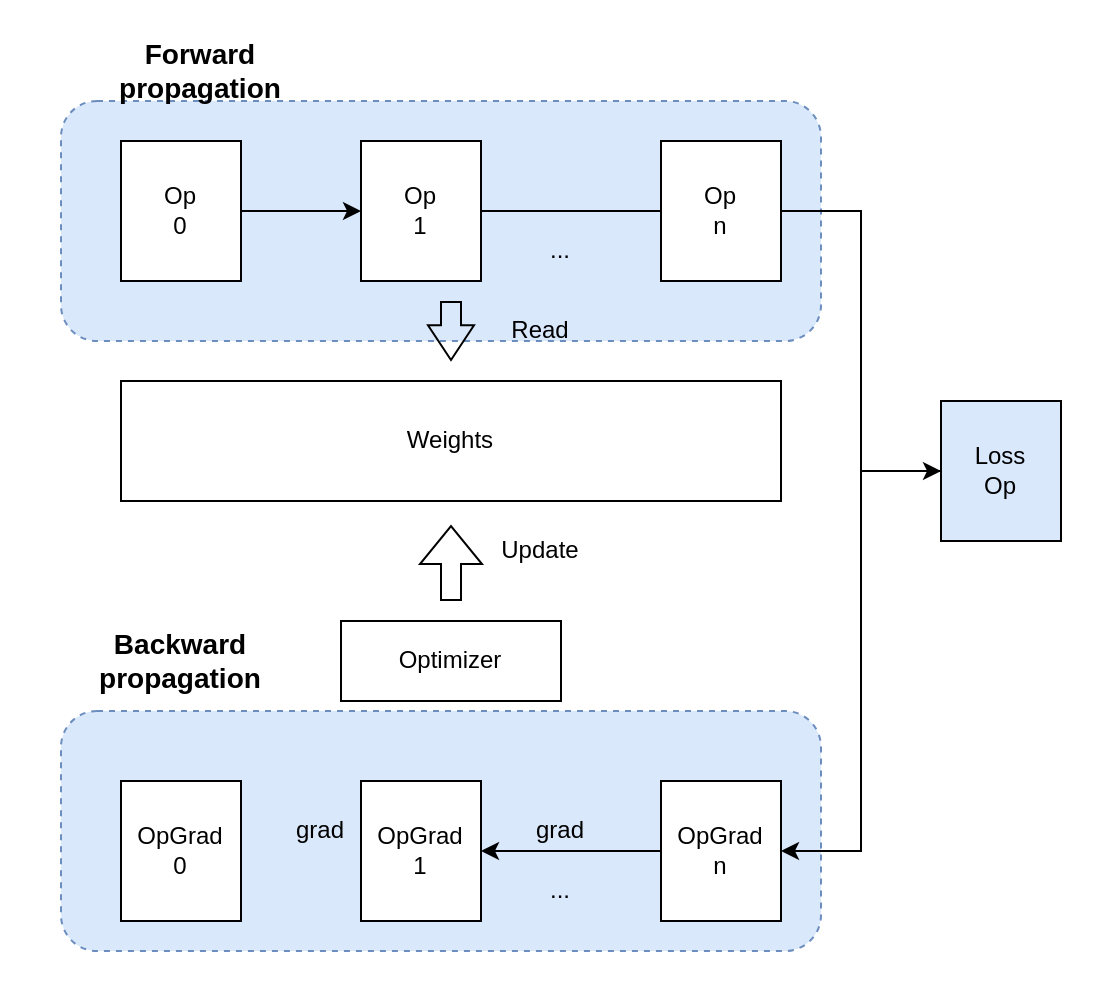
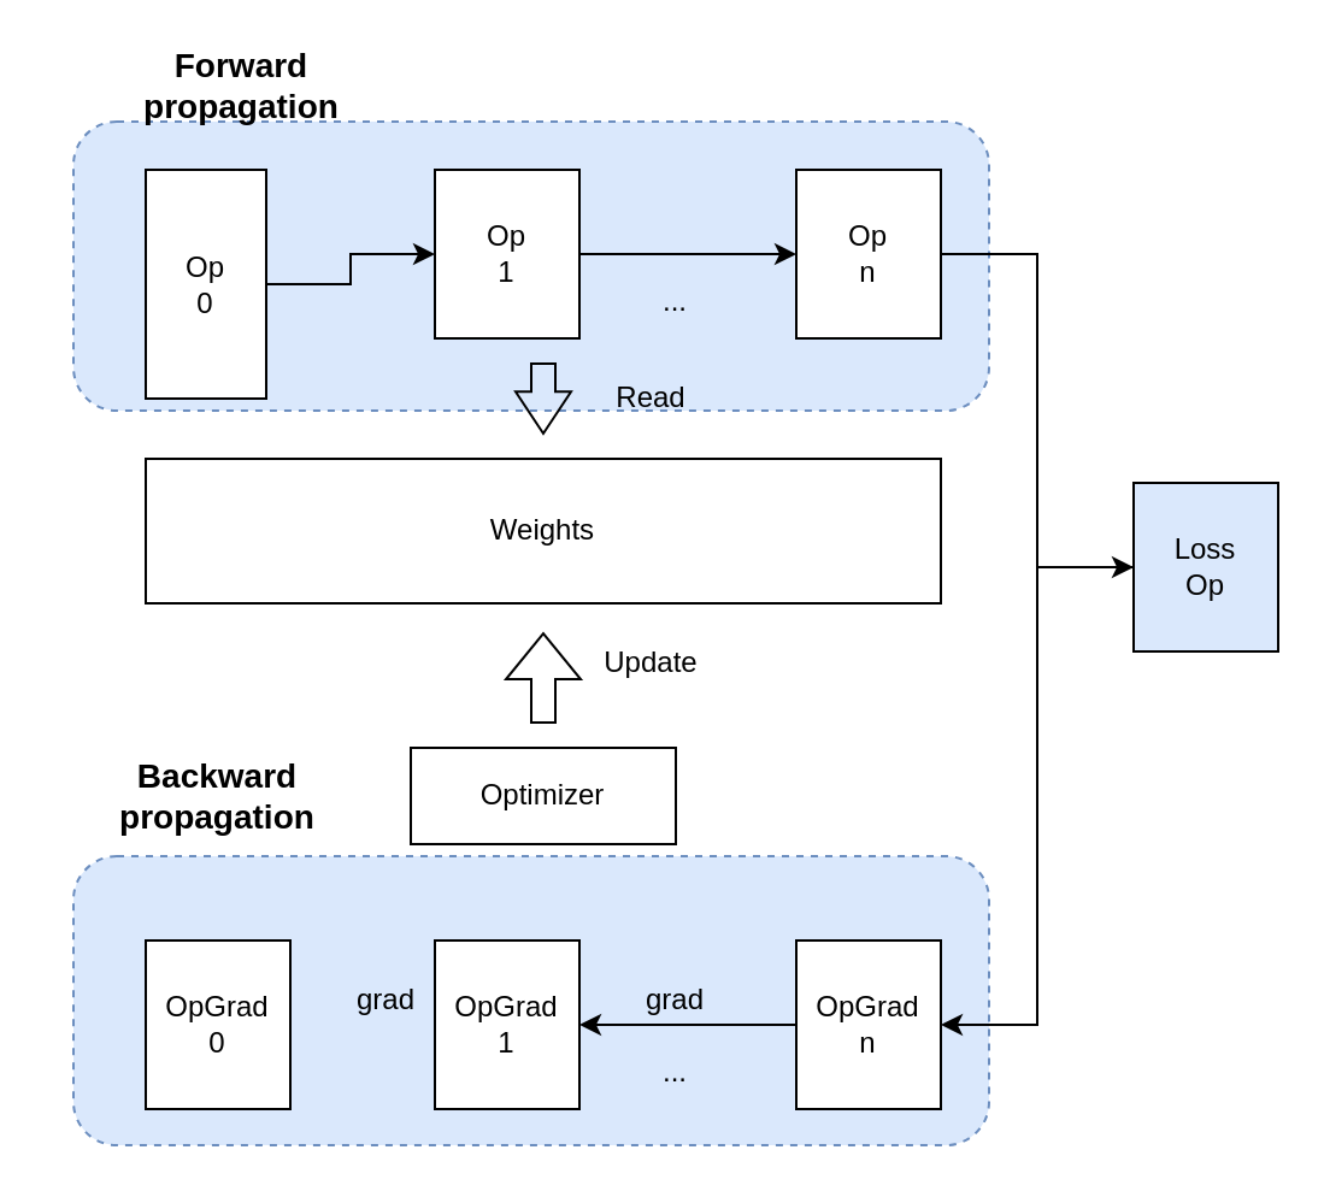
  <mxCell id="0" />
  <mxCell id="1" parent="0" />
  <mxCell id="2" value="" style="rounded=1;whiteSpace=wrap;html=1;dashed=1;fillColor=#dae8fc;strokeColor=#6c8ebf;" parent="1" vertex="1"><mxGeometry x="30" y="355" width="380" height="120" as="geometry" /></mxCell>
  <mxCell id="3" value="" style="rounded=1;whiteSpace=wrap;html=1;dashed=1;fillColor=#dae8fc;strokeColor=#6c8ebf;" parent="1" vertex="1"><mxGeometry x="30" y="50" width="380" height="120" as="geometry" /></mxCell>
  <mxCell id="4" style="edgeStyle=orthogonalEdgeStyle;rounded=0;orthogonalLoop=1;jettySize=auto;html=1;exitX=1;exitY=0.5;exitDx=0;exitDy=0;entryX=0;entryY=0.5;entryDx=0;entryDy=0;" parent="1" source="5" target="7" edge="1"><mxGeometry relative="1" as="geometry" /></mxCell>
- <mxCell id="5" value="Op&lt;br&gt;0" style="rounded=0;whiteSpace=wrap;html=1;" parent="1" vertex="1"><mxGeometry x="60" y="70" width="60" height="70" as="geometry" /></mxCell>
- <mxCell id="6" style="edgeStyle=orthogonalEdgeStyle;rounded=0;orthogonalLoop=1;jettySize=auto;html=1;exitX=1;exitY=0.5;exitDx=0;exitDy=0;entryX=0;entryY=0.5;entryDx=0;entryDy=0;endArrow=none;" parent="1" source="7" target="9" edge="1"><mxGeometry relative="1" as="geometry" /></mxCell>
+ <mxCell id="5" value="Op&lt;br&gt;0" style="rounded=0;whiteSpace=wrap;html=1;" parent="1" vertex="1"><mxGeometry x="60" y="70" width="50" height="95" as="geometry" /></mxCell>
+ <mxCell id="6" style="edgeStyle=orthogonalEdgeStyle;rounded=0;orthogonalLoop=1;jettySize=auto;html=1;exitX=1;exitY=0.5;exitDx=0;exitDy=0;entryX=0;entryY=0.5;entryDx=0;entryDy=0;" parent="1" source="7" target="9" edge="1"><mxGeometry relative="1" as="geometry" /></mxCell>
  <mxCell id="7" value="Op&lt;br&gt;1" style="rounded=0;whiteSpace=wrap;html=1;" parent="1" vertex="1"><mxGeometry x="180" y="70" width="60" height="70" as="geometry" /></mxCell>
  <mxCell id="8" style="edgeStyle=orthogonalEdgeStyle;rounded=0;orthogonalLoop=1;jettySize=auto;html=1;exitX=1;exitY=0.5;exitDx=0;exitDy=0;entryX=0;entryY=0.5;entryDx=0;entryDy=0;" parent="1" source="9" target="17" edge="1"><mxGeometry relative="1" as="geometry" /></mxCell>
  <mxCell id="9" value="Op&lt;br&gt;n" style="rounded=0;whiteSpace=wrap;html=1;" parent="1" vertex="1"><mxGeometry x="330" y="70" width="60" height="70" as="geometry" /></mxCell>
  <mxCell id="10" value="..." style="text;html=1;strokeColor=none;fillColor=none;align=center;verticalAlign=middle;whiteSpace=wrap;rounded=0;" parent="1" vertex="1"><mxGeometry x="250" y="110" width="60" height="30" as="geometry" /></mxCell>
  <mxCell id="11" value="OpGrad&lt;br&gt;0" style="rounded=0;whiteSpace=wrap;html=1;" parent="1" vertex="1"><mxGeometry x="60" y="390" width="60" height="70" as="geometry" /></mxCell>
  <mxCell id="12" value="OpGrad&lt;br&gt;1" style="rounded=0;whiteSpace=wrap;html=1;" parent="1" vertex="1"><mxGeometry x="180" y="390" width="60" height="70" as="geometry" /></mxCell>
  <mxCell id="13" style="edgeStyle=orthogonalEdgeStyle;rounded=0;orthogonalLoop=1;jettySize=auto;html=1;exitX=0;exitY=0.5;exitDx=0;exitDy=0;" parent="1" source="14" target="12" edge="1"><mxGeometry relative="1" as="geometry" /></mxCell>
  <mxCell id="14" value="OpGrad&lt;br&gt;n" style="rounded=0;whiteSpace=wrap;html=1;" parent="1" vertex="1"><mxGeometry x="330" y="390" width="60" height="70" as="geometry" /></mxCell>
  <mxCell id="15" value="..." style="text;html=1;strokeColor=none;fillColor=none;align=center;verticalAlign=middle;whiteSpace=wrap;rounded=0;" parent="1" vertex="1"><mxGeometry x="250" y="430" width="60" height="30" as="geometry" /></mxCell>
  <mxCell id="16" style="edgeStyle=orthogonalEdgeStyle;rounded=0;orthogonalLoop=1;jettySize=auto;html=1;exitX=0;exitY=0.5;exitDx=0;exitDy=0;entryX=1;entryY=0.5;entryDx=0;entryDy=0;" parent="1" source="17" target="14" edge="1"><mxGeometry relative="1" as="geometry" /></mxCell>
  <mxCell id="17" value="Loss&lt;br&gt;Op" style="rounded=0;whiteSpace=wrap;html=1;fillColor=#dae8fc;" parent="1" vertex="1"><mxGeometry x="470" y="200" width="60" height="70" as="geometry" /></mxCell>
  <mxCell id="18" value="Weights" style="rounded=0;whiteSpace=wrap;html=1;" parent="1" vertex="1"><mxGeometry x="60" y="190" width="330" height="60" as="geometry" /></mxCell>
  <mxCell id="19" value="grad" style="text;html=1;strokeColor=none;fillColor=none;align=center;verticalAlign=middle;whiteSpace=wrap;rounded=0;" parent="1" vertex="1"><mxGeometry x="250" y="400" width="60" height="30" as="geometry" /></mxCell>
  <mxCell id="20" value="grad" style="text;html=1;strokeColor=none;fillColor=none;align=center;verticalAlign=middle;whiteSpace=wrap;rounded=0;" parent="1" vertex="1"><mxGeometry x="130" y="400" width="60" height="30" as="geometry" /></mxCell>
  <mxCell id="21" value="Optimizer" style="rounded=0;whiteSpace=wrap;html=1;" parent="1" vertex="1"><mxGeometry x="170" y="310" width="110" height="40" as="geometry" /></mxCell>
  <mxCell id="22" value="" style="shape=flexArrow;endArrow=classic;html=1;rounded=0;" parent="1" edge="1"><mxGeometry width="50" height="50" relative="1" as="geometry"><mxPoint x="225" y="300" as="sourcePoint" /><mxPoint x="225" y="262" as="targetPoint" /></mxGeometry></mxCell>
  <mxCell id="23" value="Update" style="text;html=1;strokeColor=none;fillColor=none;align=center;verticalAlign=middle;whiteSpace=wrap;rounded=0;" parent="1" vertex="1"><mxGeometry x="240" y="260" width="60" height="30" as="geometry" /></mxCell>
  <mxCell id="24" value="" style="shape=flexArrow;endArrow=classic;html=1;rounded=0;endWidth=12;endSize=5.444;" parent="1" edge="1"><mxGeometry width="50" height="50" relative="1" as="geometry"><mxPoint x="225" y="150" as="sourcePoint" /><mxPoint x="225" y="180" as="targetPoint" /></mxGeometry></mxCell>
  <mxCell id="25" value="Read" style="text;html=1;strokeColor=none;fillColor=none;align=center;verticalAlign=middle;whiteSpace=wrap;rounded=0;" parent="1" vertex="1"><mxGeometry x="240" y="150" width="60" height="30" as="geometry" /></mxCell>
  <mxCell id="26" value="&lt;b&gt;&lt;font style=&quot;font-size: 14px;&quot;&gt;Forward propagation&lt;/font&gt;&lt;/b&gt;" style="text;html=1;strokeColor=none;fillColor=none;align=center;verticalAlign=middle;whiteSpace=wrap;rounded=0;dashed=1;" vertex="1" parent="1"><mxGeometry x="30" y="20" width="140" height="30" as="geometry" /></mxCell>
  <mxCell id="27" value="&lt;b&gt;&lt;font style=&quot;font-size: 14px;&quot;&gt;Backward propagation&lt;/font&gt;&lt;/b&gt;" style="text;html=1;strokeColor=none;fillColor=none;align=center;verticalAlign=middle;whiteSpace=wrap;rounded=0;dashed=1;" vertex="1" parent="1"><mxGeometry x="20" y="315" width="140" height="30" as="geometry" /></mxCell>
